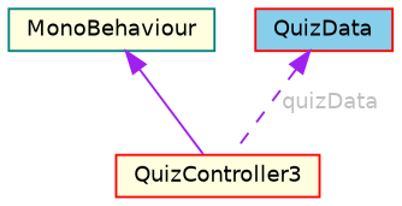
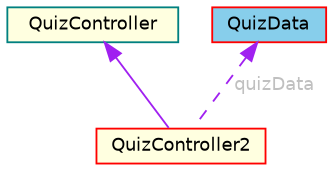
  digraph {
    node [color=red fillcolor=lightyellow fontname=Helvetica fontsize=10 shape=box style=filled]
    edge [color=purple dir=back fontname=Helvetica fontsize=10 labelfontname=Helvetica labelfontsize=10]
-   n1 [fontcolor=black height=0.2 label=QuizController3 width=0.4]
-   n2 [color=teal height=0.2 label=MonoBehaviour width=0.4]
+   n1 [fontcolor=black height=0.2 label=QuizController2 width=0.4]
+   n2 [color=teal height=0.2 label=QuizController width=0.4]
    n3 [fillcolor=skyblue height=0.2 label=QuizData width=0.4]
    n2 -> n1 [style=solid]
    n3 -> n1 [fontcolor=grey label=" quizData" style=dashed]
  }
